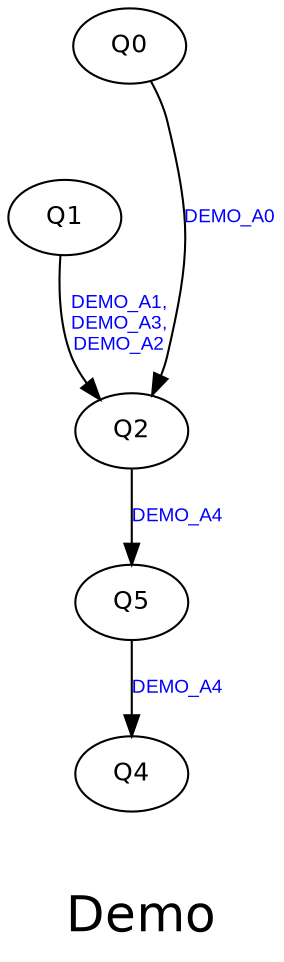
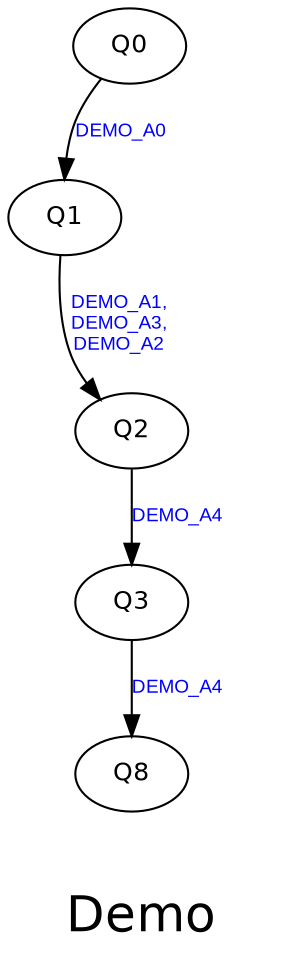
  digraph {
    fontname=Helvetica
    fontsize=24
    label=Demo
    node [fontname=Helvetica fontsize=12]
    edge [fontcolor=blue fontname=Arial fontsize=9]
-   n1 [label=Q5]
-   n2 [label=Q4]
+   n1 [label=Q3]
+   n2 [label=Q8]
    n3 [label=Q0]
    n4 [label=Q1]
    n5 [label=Q2]
    n1 -> n2 [label=DEMO_A4]
-   n3 -> n5 [label=DEMO_A0]
+   n3 -> n4 [label=DEMO_A0]
    n4 -> n5 [label="DEMO_A1,\nDEMO_A3,\nDEMO_A2"]
    n5 -> n1 [label=DEMO_A4]
  }
